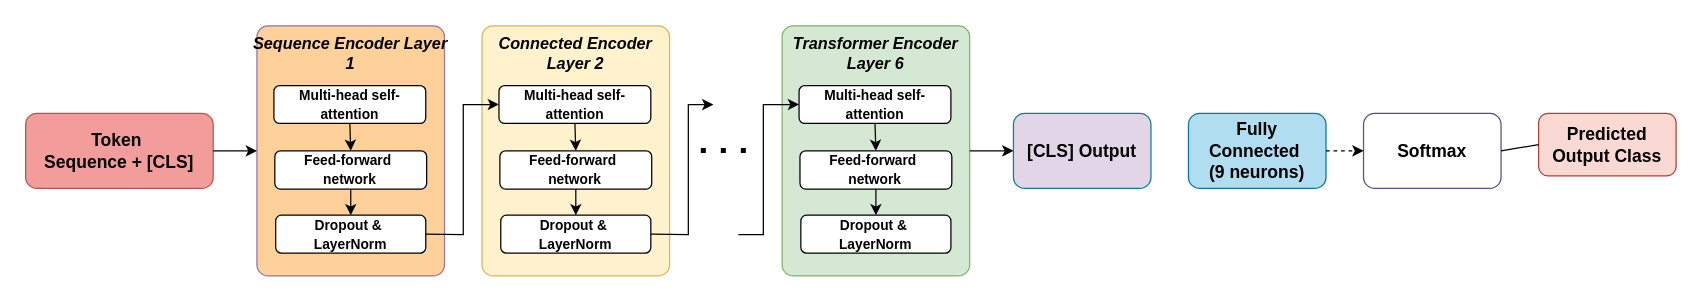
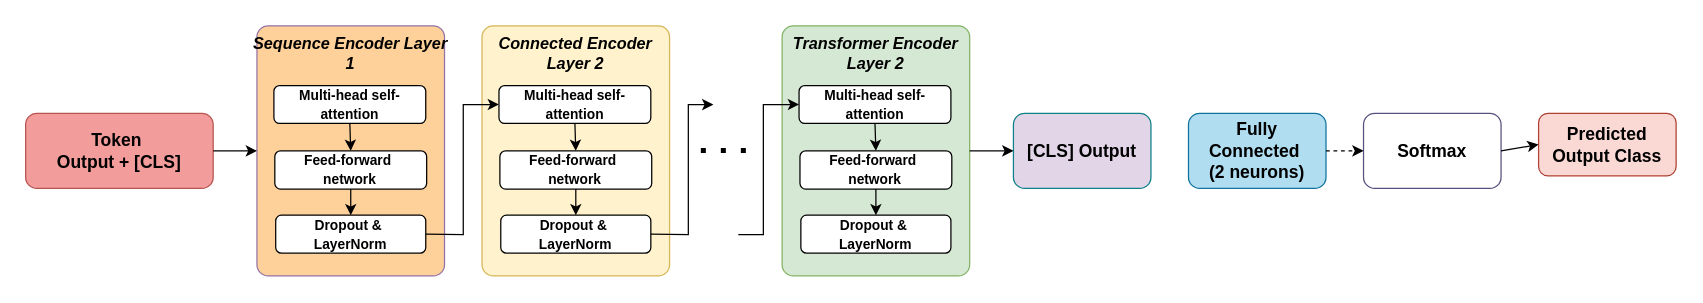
  <mxCell id="0" />
  <mxCell id="1" parent="0" />
- <mxCell id="2" value="&lt;span style=&quot;font-size: 14px;&quot;&gt;&lt;b&gt;Token&amp;nbsp;&lt;/b&gt;&lt;/span&gt;&lt;div&gt;&lt;span style=&quot;font-size: 14px;&quot;&gt;&lt;b&gt;Sequence + [CLS]&lt;/b&gt;&lt;/span&gt;&lt;/div&gt;" style="rounded=1;whiteSpace=wrap;html=1;fillColor=light-dark(#f29c9c, #9d4545);strokeColor=#b85450;" vertex="1" parent="1"><mxGeometry x="20" y="90" width="150" height="60" as="geometry" /></mxCell>
+ <mxCell id="2" value="&lt;span style=&quot;font-size: 14px;&quot;&gt;&lt;b&gt;Token&amp;nbsp;&lt;/b&gt;&lt;/span&gt;&lt;div&gt;&lt;span style=&quot;font-size: 14px;&quot;&gt;&lt;b&gt;Output + [CLS]&lt;/b&gt;&lt;/span&gt;&lt;/div&gt;" style="rounded=1;whiteSpace=wrap;html=1;fillColor=light-dark(#f29c9c, #9d4545);strokeColor=#b85450;" vertex="1" parent="1"><mxGeometry x="20" y="90" width="150" height="60" as="geometry" /></mxCell>
  <mxCell id="3" value="" style="group" vertex="1" connectable="0" parent="1"><mxGeometry x="200" y="20" width="160" height="200" as="geometry" /></mxCell>
  <mxCell id="4" value="" style="rounded=1;whiteSpace=wrap;html=1;fontStyle=1;fillColor=#FFD19A;strokeColor=#9673a6;arcSize=6;" vertex="1" parent="3"><mxGeometry x="5.0" width="150.009" height="200" as="geometry" /></mxCell>
  <mxCell id="5" value="&lt;span style=&quot;font-size: 13px;&quot;&gt;&lt;i&gt;Sequence Encoder Layer 1&lt;/i&gt;&lt;/span&gt;" style="text;html=1;align=center;verticalAlign=middle;whiteSpace=wrap;rounded=0;fontStyle=1" vertex="1" parent="3"><mxGeometry y="13.017" width="160" height="17.355" as="geometry" /></mxCell>
  <mxCell id="6" value="&lt;font style=&quot;font-size: 11px;&quot;&gt;Multi-head self-attention&lt;/font&gt;" style="rounded=1;whiteSpace=wrap;html=1;fontStyle=1;" vertex="1" parent="3"><mxGeometry x="18.561" y="47.727" width="121.438" height="30.372" as="geometry" /></mxCell>
  <mxCell id="7" value="&lt;font style=&quot;font-size: 11px;&quot;&gt;Feed-forward&amp;nbsp;&lt;/font&gt;&lt;div&gt;&lt;font style=&quot;font-size: 11px;&quot;&gt;network&lt;/font&gt;&lt;/div&gt;" style="rounded=1;whiteSpace=wrap;html=1;fontStyle=1;" vertex="1" parent="3"><mxGeometry x="19.291" y="100" width="121.438" height="30.582" as="geometry" /></mxCell>
  <mxCell id="8" value="" style="endArrow=classic;html=1;rounded=0;exitX=0.5;exitY=1;exitDx=0;exitDy=0;entryX=0.5;entryY=0;entryDx=0;entryDy=0;" edge="1" parent="3" source="6" target="7"><mxGeometry width="50" height="50" relative="1" as="geometry"><mxPoint x="9.991" y="169.215" as="sourcePoint" /><mxPoint x="59.994" y="125.826" as="targetPoint" /></mxGeometry></mxCell>
  <mxCell id="9" value="&lt;font style=&quot;font-size: 11px;&quot;&gt;Dropout &amp;amp;&amp;nbsp;&lt;/font&gt;&lt;div&gt;&lt;font style=&quot;font-size: 11px;&quot;&gt;LayerNorm&lt;/font&gt;&lt;/div&gt;" style="rounded=1;whiteSpace=wrap;html=1;fontStyle=1;" vertex="1" parent="3"><mxGeometry x="20.001" y="151.445" width="120.008" height="30.373" as="geometry" /></mxCell>
  <mxCell id="10" value="" style="endArrow=classic;html=1;rounded=0;exitX=0.5;exitY=1;exitDx=0;exitDy=0;entryX=0.5;entryY=0;entryDx=0;entryDy=0;" edge="1" parent="3" source="7" target="9"><mxGeometry width="50" height="50" relative="1" as="geometry"><mxPoint x="89.006" y="86.777" as="sourcePoint" /><mxPoint x="89.006" y="104.132" as="targetPoint" /></mxGeometry></mxCell>
  <mxCell id="11" value="" style="group" vertex="1" connectable="0" parent="1"><mxGeometry x="380" y="20" width="160" height="200" as="geometry" /></mxCell>
  <mxCell id="12" value="" style="rounded=1;whiteSpace=wrap;html=1;fontStyle=1;fillColor=#fff2cc;strokeColor=#d6b656;arcSize=6;" vertex="1" parent="11"><mxGeometry x="5.0" width="150.009" height="200" as="geometry" /></mxCell>
  <mxCell id="13" value="&lt;span style=&quot;font-size: 13px;&quot;&gt;&lt;i&gt;Connected Encoder Layer 2&lt;/i&gt;&lt;/span&gt;" style="text;html=1;align=center;verticalAlign=middle;whiteSpace=wrap;rounded=0;fontStyle=1" vertex="1" parent="11"><mxGeometry y="13.017" width="160" height="17.355" as="geometry" /></mxCell>
  <mxCell id="14" value="&lt;font style=&quot;font-size: 11px;&quot;&gt;Multi-head self-attention&lt;/font&gt;" style="rounded=1;whiteSpace=wrap;html=1;fontStyle=1;" vertex="1" parent="11"><mxGeometry x="18.561" y="47.727" width="121.438" height="30.372" as="geometry" /></mxCell>
  <mxCell id="15" value="&lt;font style=&quot;font-size: 11px;&quot;&gt;Feed-forward&amp;nbsp;&lt;/font&gt;&lt;div&gt;&lt;font style=&quot;font-size: 11px;&quot;&gt;network&lt;/font&gt;&lt;/div&gt;" style="rounded=1;whiteSpace=wrap;html=1;fontStyle=1;" vertex="1" parent="11"><mxGeometry x="19.291" y="100" width="121.438" height="30.582" as="geometry" /></mxCell>
  <mxCell id="16" value="" style="endArrow=classic;html=1;rounded=0;exitX=0.5;exitY=1;exitDx=0;exitDy=0;entryX=0.5;entryY=0;entryDx=0;entryDy=0;" edge="1" parent="11" source="14" target="15"><mxGeometry width="50" height="50" relative="1" as="geometry"><mxPoint x="9.991" y="169.215" as="sourcePoint" /><mxPoint x="59.994" y="125.826" as="targetPoint" /></mxGeometry></mxCell>
  <mxCell id="17" value="&lt;font style=&quot;font-size: 11px;&quot;&gt;Dropout &amp;amp;&amp;nbsp;&lt;/font&gt;&lt;div&gt;&lt;font style=&quot;font-size: 11px;&quot;&gt;LayerNorm&lt;/font&gt;&lt;/div&gt;" style="rounded=1;whiteSpace=wrap;html=1;fontStyle=1;" vertex="1" parent="11"><mxGeometry x="20.001" y="151.445" width="120.008" height="30.373" as="geometry" /></mxCell>
  <mxCell id="18" value="" style="endArrow=classic;html=1;rounded=0;exitX=0.5;exitY=1;exitDx=0;exitDy=0;entryX=0.5;entryY=0;entryDx=0;entryDy=0;" edge="1" parent="11" source="15" target="17"><mxGeometry width="50" height="50" relative="1" as="geometry"><mxPoint x="89.006" y="86.777" as="sourcePoint" /><mxPoint x="89.006" y="104.132" as="targetPoint" /></mxGeometry></mxCell>
  <mxCell id="19" value="" style="endArrow=classic;html=1;rounded=0;exitX=1;exitY=0.5;exitDx=0;exitDy=0;entryX=0;entryY=0.5;entryDx=0;entryDy=0;" edge="1" parent="1" source="2" target="4"><mxGeometry width="50" height="50" relative="1" as="geometry"><mxPoint x="450" y="160" as="sourcePoint" /><mxPoint x="500" y="110" as="targetPoint" /></mxGeometry></mxCell>
  <mxCell id="20" value="" style="endArrow=classic;html=1;rounded=0;exitX=1;exitY=0.5;exitDx=0;exitDy=0;entryX=0;entryY=0.5;entryDx=0;entryDy=0;" edge="1" parent="1" source="9" target="14"><mxGeometry width="50" height="50" relative="1" as="geometry"><mxPoint x="450" y="160" as="sourcePoint" /><mxPoint x="500" y="110" as="targetPoint" /><Array as="points"><mxPoint x="370" y="187" /><mxPoint x="370" y="83" /></Array></mxGeometry></mxCell>
  <mxCell id="21" value="" style="endArrow=classic;html=1;rounded=0;exitX=1;exitY=0.5;exitDx=0;exitDy=0;" edge="1" parent="1" source="17"><mxGeometry width="50" height="50" relative="1" as="geometry"><mxPoint x="450" y="160" as="sourcePoint" /><mxPoint x="570" y="83" as="targetPoint" /><Array as="points"><mxPoint x="550" y="187" /><mxPoint x="550" y="83" /></Array></mxGeometry></mxCell>
  <mxCell id="22" value="" style="endArrow=none;dashed=1;html=1;dashPattern=1 3;strokeWidth=4;rounded=0;" edge="1" parent="1"><mxGeometry width="50" height="50" relative="1" as="geometry"><mxPoint x="560" y="119.66" as="sourcePoint" /><mxPoint x="600" y="119.66" as="targetPoint" /></mxGeometry></mxCell>
  <mxCell id="23" value="" style="group" vertex="1" connectable="0" parent="1"><mxGeometry x="590" y="20" width="190" height="200" as="geometry" /></mxCell>
  <mxCell id="24" value="" style="group" vertex="1" connectable="0" parent="23"><mxGeometry x="30" width="160" height="200" as="geometry" /></mxCell>
  <mxCell id="25" value="" style="rounded=1;whiteSpace=wrap;html=1;fontStyle=1;fillColor=#d5e8d4;strokeColor=#82b366;arcSize=6;" vertex="1" parent="24"><mxGeometry x="5.0" width="150.009" height="200" as="geometry" /></mxCell>
- <mxCell id="26" value="&lt;span style=&quot;font-size: 13px;&quot;&gt;&lt;i&gt;Transformer Encoder Layer 6&lt;/i&gt;&lt;/span&gt;" style="text;html=1;align=center;verticalAlign=middle;whiteSpace=wrap;rounded=0;fontStyle=1" vertex="1" parent="24"><mxGeometry y="13.017" width="160" height="17.355" as="geometry" /></mxCell>
+ <mxCell id="26" value="&lt;span style=&quot;font-size: 13px;&quot;&gt;&lt;i&gt;Transformer Encoder Layer 2&lt;/i&gt;&lt;/span&gt;" style="text;html=1;align=center;verticalAlign=middle;whiteSpace=wrap;rounded=0;fontStyle=1" vertex="1" parent="24"><mxGeometry y="13.017" width="160" height="17.355" as="geometry" /></mxCell>
  <mxCell id="27" value="&lt;font style=&quot;font-size: 11px;&quot;&gt;Multi-head self-attention&lt;/font&gt;" style="rounded=1;whiteSpace=wrap;html=1;fontStyle=1;" vertex="1" parent="24"><mxGeometry x="18.561" y="47.727" width="121.438" height="30.372" as="geometry" /></mxCell>
  <mxCell id="28" value="&lt;font style=&quot;font-size: 11px;&quot;&gt;Feed-forward&amp;nbsp;&lt;/font&gt;&lt;div&gt;&lt;font style=&quot;font-size: 11px;&quot;&gt;network&lt;/font&gt;&lt;/div&gt;" style="rounded=1;whiteSpace=wrap;html=1;fontStyle=1;" vertex="1" parent="24"><mxGeometry x="19.291" y="100" width="121.438" height="30.582" as="geometry" /></mxCell>
  <mxCell id="29" value="" style="endArrow=classic;html=1;rounded=0;exitX=0.5;exitY=1;exitDx=0;exitDy=0;entryX=0.5;entryY=0;entryDx=0;entryDy=0;" edge="1" parent="24" source="27" target="28"><mxGeometry width="50" height="50" relative="1" as="geometry"><mxPoint x="9.991" y="169.215" as="sourcePoint" /><mxPoint x="59.994" y="125.826" as="targetPoint" /></mxGeometry></mxCell>
  <mxCell id="30" value="&lt;font style=&quot;font-size: 11px;&quot;&gt;Dropout &amp;amp;&amp;nbsp;&lt;/font&gt;&lt;div&gt;&lt;font style=&quot;font-size: 11px;&quot;&gt;LayerNorm&lt;/font&gt;&lt;/div&gt;" style="rounded=1;whiteSpace=wrap;html=1;fontStyle=1;" vertex="1" parent="24"><mxGeometry x="20.001" y="151.445" width="120.008" height="30.373" as="geometry" /></mxCell>
  <mxCell id="31" value="" style="endArrow=classic;html=1;rounded=0;exitX=0.5;exitY=1;exitDx=0;exitDy=0;entryX=0.5;entryY=0;entryDx=0;entryDy=0;" edge="1" parent="24" source="28" target="30"><mxGeometry width="50" height="50" relative="1" as="geometry"><mxPoint x="89.006" y="86.777" as="sourcePoint" /><mxPoint x="89.006" y="104.132" as="targetPoint" /></mxGeometry></mxCell>
  <mxCell id="32" value="" style="endArrow=classic;html=1;rounded=0;entryX=0;entryY=0.5;entryDx=0;entryDy=0;" edge="1" parent="23" target="27"><mxGeometry width="50" height="50" relative="1" as="geometry"><mxPoint y="167" as="sourcePoint" /><mxPoint x="-90" y="90" as="targetPoint" /><Array as="points"><mxPoint x="20" y="167" /><mxPoint x="20" y="63" /></Array></mxGeometry></mxCell>
  <mxCell id="33" value="&lt;span style=&quot;font-size: 14px;&quot;&gt;&lt;b&gt;[CLS] Output&lt;/b&gt;&lt;/span&gt;" style="rounded=1;whiteSpace=wrap;html=1;fillColor=#e1d5e7;strokeColor=#0e8088;" vertex="1" parent="1"><mxGeometry x="810" y="90" width="110" height="60" as="geometry" /></mxCell>
- <mxCell id="34" value="&lt;span style=&quot;font-size: 14px;&quot;&gt;&lt;b&gt;Fully Connected&amp;nbsp;&lt;/b&gt;&lt;/span&gt;&lt;div&gt;&lt;span style=&quot;font-size: 14px;&quot;&gt;&lt;b&gt;(9 neurons)&lt;/b&gt;&lt;/span&gt;&lt;/div&gt;" style="rounded=1;whiteSpace=wrap;html=1;fillColor=#b1ddf0;strokeColor=#10739e;" vertex="1" parent="1"><mxGeometry x="950" y="90" width="110" height="60" as="geometry" /></mxCell>
+ <mxCell id="34" value="&lt;span style=&quot;font-size: 14px;&quot;&gt;&lt;b&gt;Fully Connected&amp;nbsp;&lt;/b&gt;&lt;/span&gt;&lt;div&gt;&lt;span style=&quot;font-size: 14px;&quot;&gt;&lt;b&gt;(2 neurons)&lt;/b&gt;&lt;/span&gt;&lt;/div&gt;" style="rounded=1;whiteSpace=wrap;html=1;fillColor=#b1ddf0;strokeColor=#10739e;" vertex="1" parent="1"><mxGeometry x="950" y="90" width="110" height="60" as="geometry" /></mxCell>
  <mxCell id="35" value="&lt;span style=&quot;font-size: 14px;&quot;&gt;&lt;b&gt;Softmax&lt;/b&gt;&lt;/span&gt;" style="rounded=1;whiteSpace=wrap;html=1;fillColor=#ffffff;strokeColor=#56517e;" vertex="1" parent="1"><mxGeometry x="1090" y="90" width="110" height="60" as="geometry" /></mxCell>
  <mxCell id="36" value="&lt;span style=&quot;font-size: 14px;&quot;&gt;&lt;b&gt;Predicted Output Class&lt;/b&gt;&lt;/span&gt;" style="rounded=1;whiteSpace=wrap;html=1;fillColor=#fad9d5;strokeColor=#ae4132;" vertex="1" parent="1"><mxGeometry x="1230" y="90" width="110" height="50" as="geometry" /></mxCell>
  <mxCell id="37" value="" style="endArrow=classic;html=1;rounded=0;exitX=1;exitY=0.5;exitDx=0;exitDy=0;entryX=0;entryY=0.5;entryDx=0;entryDy=0;" edge="1" parent="1" source="25" target="33"><mxGeometry width="50" height="50" relative="1" as="geometry"><mxPoint x="670" y="220" as="sourcePoint" /><mxPoint x="720" y="170" as="targetPoint" /></mxGeometry></mxCell>
  <mxCell id="38" value="" style="endArrow=classic;html=1;rounded=0;exitX=1;exitY=0.5;exitDx=0;exitDy=0;entryX=0;entryY=0.5;entryDx=0;entryDy=0;dashed=1;" edge="1" parent="1" source="34" target="35"><mxGeometry width="50" height="50" relative="1" as="geometry"><mxPoint x="770" y="210" as="sourcePoint" /><mxPoint x="820" y="160" as="targetPoint" /></mxGeometry></mxCell>
- <mxCell id="39" value="" style="endArrow=none;html=1;rounded=0;exitX=1;exitY=0.5;exitDx=0;exitDy=0;entryX=0;entryY=0.5;entryDx=0;entryDy=0;" edge="1" parent="1" source="35" target="36"><mxGeometry width="50" height="50" relative="1" as="geometry"><mxPoint x="1070" y="130" as="sourcePoint" /><mxPoint x="1100" y="130" as="targetPoint" /></mxGeometry></mxCell>
+ <mxCell id="39" value="" style="endArrow=classic;html=1;rounded=0;exitX=1;exitY=0.5;exitDx=0;exitDy=0;entryX=0;entryY=0.5;entryDx=0;entryDy=0;" edge="1" parent="1" source="35" target="36"><mxGeometry width="50" height="50" relative="1" as="geometry"><mxPoint x="1070" y="130" as="sourcePoint" /><mxPoint x="1100" y="130" as="targetPoint" /></mxGeometry></mxCell>
